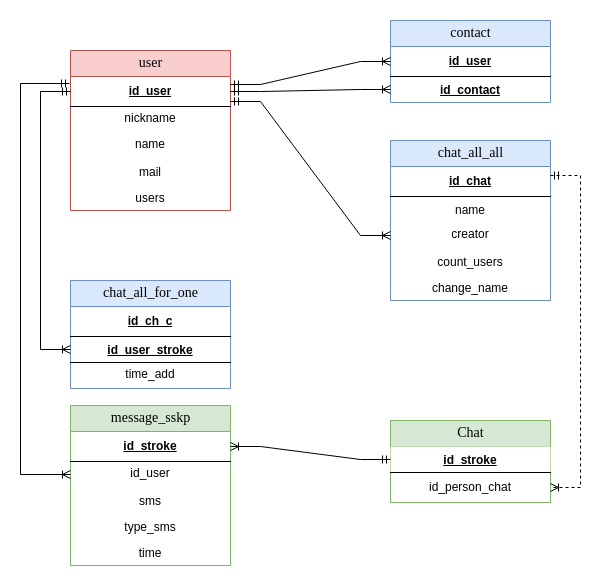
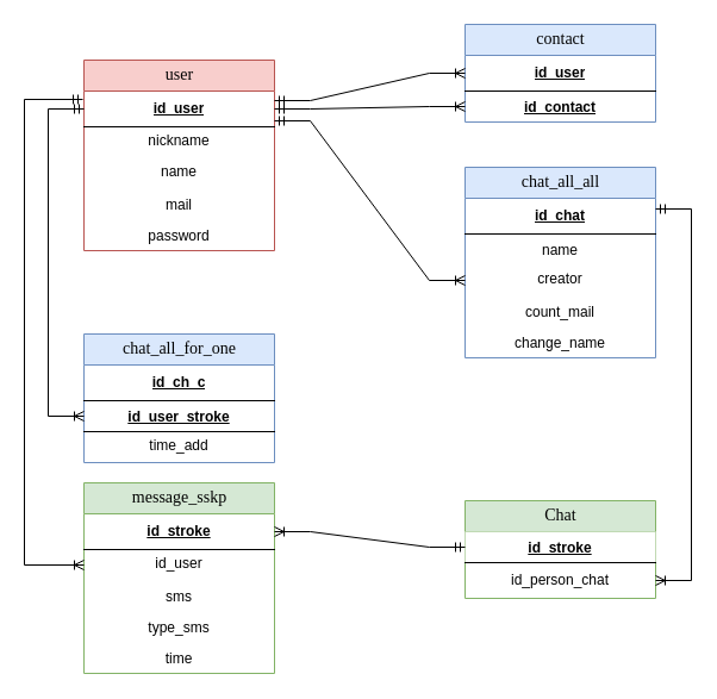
  <mxCell id="0" />
  <mxCell id="1" parent="0" />
  <mxCell id="2" value="chat_all_all" style="swimlane;html=1;fontStyle=0;childLayout=stackLayout;horizontal=1;startSize=26;fillColor=#dae8fc;horizontalStack=0;resizeParent=1;resizeLast=0;collapsible=1;marginBottom=0;swimlaneFillColor=#ffffff;align=center;rounded=0;shadow=0;comic=0;labelBackgroundColor=none;strokeWidth=1;fontFamily=Verdana;fontSize=14;strokeColor=#6c8ebf;" parent="1" vertex="1"><mxGeometry x="390" y="140" width="160" height="160" as="geometry"><mxRectangle x="320" y="140" width="130" height="30" as="alternateBounds" /></mxGeometry></mxCell>
  <mxCell id="3" value="&lt;div&gt;id_chat&lt;/div&gt;" style="shape=partialRectangle;top=0;left=0;right=0;bottom=1;html=1;align=center;verticalAlign=middle;fillColor=none;spacingLeft=4;spacingRight=4;whiteSpace=wrap;overflow=hidden;rotatable=0;points=[[0,0.5],[1,0.5]];portConstraint=eastwest;dropTarget=0;fontStyle=5;" parent="2" vertex="1"><mxGeometry y="26" width="160" height="30" as="geometry" /></mxCell>
  <mxCell id="4" value="name" style="shape=partialRectangle;top=0;left=0;right=0;bottom=0;html=1;align=center;verticalAlign=top;spacingLeft=4;spacingRight=4;whiteSpace=wrap;overflow=hidden;rotatable=0;points=[[0,0.5],[1,0.5]];portConstraint=eastwest;dropTarget=0;perimeterSpacing=0;fillColor=none;strokeColor=default;" parent="2" vertex="1"><mxGeometry y="56" width="160" height="26" as="geometry" /></mxCell>
  <mxCell id="5" value="&lt;div&gt;creator&lt;/div&gt;" style="shape=partialRectangle;top=0;left=0;right=0;bottom=1;html=1;align=center;verticalAlign=top;fillColor=none;spacingLeft=4;spacingRight=4;whiteSpace=wrap;overflow=hidden;rotatable=0;points=[[0,0.5],[1,0.5]];portConstraint=eastwest;dropTarget=0;spacing=0;strokeColor=none;" parent="2" vertex="1"><mxGeometry y="82" width="160" height="26" as="geometry" /></mxCell>
- <mxCell id="6" value="count_users" style="shape=partialRectangle;top=0;left=0;right=0;bottom=1;html=1;align=center;verticalAlign=top;fillColor=none;spacingLeft=4;spacingRight=4;whiteSpace=wrap;overflow=hidden;rotatable=0;points=[[0,0.5],[1,0.5]];portConstraint=eastwest;dropTarget=0;strokeColor=none;" vertex="1" parent="2"><mxGeometry y="108" width="160" height="26" as="geometry" /></mxCell>
+ <mxCell id="6" value="count_mail" style="shape=partialRectangle;top=0;left=0;right=0;bottom=1;html=1;align=center;verticalAlign=top;fillColor=none;spacingLeft=4;spacingRight=4;whiteSpace=wrap;overflow=hidden;rotatable=0;points=[[0,0.5],[1,0.5]];portConstraint=eastwest;dropTarget=0;strokeColor=none;" vertex="1" parent="2"><mxGeometry y="108" width="160" height="26" as="geometry" /></mxCell>
  <mxCell id="7" value="change_name" style="shape=partialRectangle;top=0;left=0;right=0;bottom=1;html=1;align=center;verticalAlign=top;fillColor=none;spacingLeft=4;spacingRight=4;whiteSpace=wrap;overflow=hidden;rotatable=0;points=[[0,0.5],[1,0.5]];portConstraint=eastwest;dropTarget=0;strokeColor=none;" parent="2" vertex="1"><mxGeometry y="134" width="160" height="26" as="geometry" /></mxCell>
  <mxCell id="8" value="contact" style="swimlane;html=1;fontStyle=0;childLayout=stackLayout;horizontal=1;startSize=26;fillColor=#dae8fc;horizontalStack=0;resizeParent=1;resizeLast=0;collapsible=1;marginBottom=0;swimlaneFillColor=#ffffff;align=center;rounded=0;shadow=0;comic=0;labelBackgroundColor=none;strokeWidth=1;fontFamily=Verdana;fontSize=14;strokeColor=#6c8ebf;" parent="1" vertex="1"><mxGeometry x="390" y="20" width="160" height="82" as="geometry"><mxRectangle x="320" y="140" width="130" height="30" as="alternateBounds" /></mxGeometry></mxCell>
  <mxCell id="9" value="&lt;div&gt;id_user&lt;/div&gt;" style="shape=partialRectangle;top=0;left=0;right=0;bottom=1;html=1;align=center;verticalAlign=middle;fillColor=none;spacingLeft=4;spacingRight=4;whiteSpace=wrap;overflow=hidden;rotatable=0;points=[[0,0.5],[1,0.5]];portConstraint=eastwest;dropTarget=0;fontStyle=5;" parent="8" vertex="1"><mxGeometry y="26" width="160" height="30" as="geometry" /></mxCell>
  <mxCell id="10" value="&lt;div&gt;&lt;span&gt;&lt;span&gt;id_contact&lt;/span&gt;&lt;/span&gt;&lt;/div&gt;" style="shape=partialRectangle;top=0;left=0;right=0;bottom=1;html=1;align=center;verticalAlign=top;fillColor=none;spacingLeft=4;spacingRight=4;whiteSpace=wrap;overflow=hidden;rotatable=0;points=[[0,0.5],[1,0.5]];portConstraint=eastwest;dropTarget=0;fontStyle=5;fontColor=default;strokeColor=none;" parent="8" vertex="1"><mxGeometry y="56" width="160" height="26" as="geometry" /></mxCell>
  <mxCell id="11" value="Chat" style="swimlane;html=1;fontStyle=0;childLayout=stackLayout;horizontal=1;startSize=26;fillColor=#d5e8d4;horizontalStack=0;resizeParent=1;resizeLast=0;collapsible=1;marginBottom=0;swimlaneFillColor=#ffffff;align=center;rounded=0;shadow=0;comic=0;labelBackgroundColor=none;strokeWidth=1;fontFamily=Verdana;fontSize=14;strokeColor=#82b366;" parent="1" vertex="1"><mxGeometry x="390" y="420" width="160" height="82" as="geometry"><mxRectangle x="320" y="140" width="130" height="30" as="alternateBounds" /></mxGeometry></mxCell>
  <mxCell id="12" value="&lt;div&gt;id_stroke&lt;/div&gt;" style="shape=partialRectangle;top=0;left=0;right=0;bottom=1;html=1;align=center;verticalAlign=top;spacingLeft=4;spacingRight=4;whiteSpace=wrap;overflow=hidden;rotatable=0;points=[[0,0.5],[1,0.5]];portConstraint=eastwest;dropTarget=0;fontStyle=5;" parent="11" vertex="1"><mxGeometry y="26" width="160" height="26" as="geometry" /></mxCell>
  <mxCell id="13" value="&lt;div&gt;&lt;span style=&quot;font-weight: normal;&quot;&gt;id_person_chat&lt;/span&gt;&lt;/div&gt;" style="shape=partialRectangle;top=0;left=0;right=0;bottom=0;html=1;align=center;verticalAlign=middle;fillColor=none;spacingLeft=4;spacingRight=4;whiteSpace=wrap;overflow=hidden;rotatable=0;points=[[0,0.5],[1,0.5]];portConstraint=eastwest;dropTarget=0;fontStyle=1;" parent="11" vertex="1"><mxGeometry y="52" width="160" height="30" as="geometry" /></mxCell>
  <mxCell id="14" value="message_sskp" style="swimlane;html=1;fontStyle=0;childLayout=stackLayout;horizontal=1;startSize=26;fillColor=#d5e8d4;horizontalStack=0;resizeParent=1;resizeLast=0;collapsible=1;marginBottom=0;swimlaneFillColor=#ffffff;align=center;rounded=0;shadow=0;comic=0;labelBackgroundColor=none;strokeWidth=1;fontFamily=Verdana;fontSize=14;strokeColor=#82b366;" parent="1" vertex="1"><mxGeometry x="70" y="405" width="160" height="160" as="geometry"><mxRectangle x="320" y="140" width="130" height="30" as="alternateBounds" /></mxGeometry></mxCell>
  <mxCell id="15" value="&lt;div&gt;id_stroke&lt;/div&gt;" style="shape=partialRectangle;top=0;left=0;right=0;bottom=1;html=1;align=center;verticalAlign=middle;fillColor=none;spacingLeft=4;spacingRight=4;whiteSpace=wrap;overflow=hidden;rotatable=0;points=[[0,0.5],[1,0.5]];portConstraint=eastwest;dropTarget=0;fontStyle=5;" parent="14" vertex="1"><mxGeometry y="26" width="160" height="30" as="geometry" /></mxCell>
  <mxCell id="16" value="&lt;div&gt;&lt;div&gt;id_user&lt;/div&gt;&lt;/div&gt;" style="shape=partialRectangle;top=0;left=0;right=0;bottom=1;html=1;align=center;verticalAlign=top;fillColor=none;spacingLeft=4;spacingRight=4;whiteSpace=wrap;overflow=hidden;rotatable=0;points=[[0,0.5],[1,0.5]];portConstraint=eastwest;dropTarget=0;spacing=0;strokeColor=none;" parent="14" vertex="1"><mxGeometry y="56" width="160" height="26" as="geometry" /></mxCell>
  <mxCell id="17" value="&lt;div&gt;sms&lt;/div&gt;" style="shape=partialRectangle;top=0;left=0;right=0;bottom=1;html=1;align=center;verticalAlign=top;fillColor=none;spacingLeft=4;spacingRight=4;whiteSpace=wrap;overflow=hidden;rotatable=0;points=[[0,0.5],[1,0.5]];portConstraint=eastwest;dropTarget=0;strokeColor=none;" parent="14" vertex="1"><mxGeometry y="82" width="160" height="26" as="geometry" /></mxCell>
  <mxCell id="18" value="&lt;div&gt;type_sms&lt;/div&gt;" style="shape=partialRectangle;top=0;left=0;right=0;bottom=0;html=1;align=center;verticalAlign=top;spacingLeft=4;spacingRight=4;whiteSpace=wrap;overflow=hidden;rotatable=0;points=[[0,0.5],[1,0.5]];portConstraint=eastwest;dropTarget=0;perimeterSpacing=0;fillColor=none;strokeColor=default;" parent="14" vertex="1"><mxGeometry y="108" width="160" height="26" as="geometry" /></mxCell>
  <mxCell id="19" value="&lt;div&gt;time&lt;/div&gt;" style="shape=partialRectangle;top=0;left=0;right=0;bottom=1;html=1;align=center;verticalAlign=top;spacingLeft=4;spacingRight=4;whiteSpace=wrap;overflow=hidden;rotatable=0;points=[[0,0.5],[1,0.5]];portConstraint=eastwest;dropTarget=0;fillColor=none;strokeColor=none;" parent="14" vertex="1"><mxGeometry y="134" width="160" height="26" as="geometry" /></mxCell>
  <mxCell id="20" value="user" style="swimlane;html=1;fontStyle=0;childLayout=stackLayout;horizontal=1;startSize=26;fillColor=#f8cecc;horizontalStack=0;resizeParent=1;resizeLast=0;collapsible=1;marginBottom=0;swimlaneFillColor=#ffffff;align=center;rounded=0;shadow=0;comic=0;labelBackgroundColor=none;strokeWidth=1;fontFamily=Verdana;fontSize=14;strokeColor=#b85450;" parent="1" vertex="1"><mxGeometry x="70" y="50" width="160" height="160" as="geometry"><mxRectangle x="320" y="140" width="130" height="30" as="alternateBounds" /></mxGeometry></mxCell>
  <mxCell id="21" value="&lt;div&gt;id_user&lt;/div&gt;" style="shape=partialRectangle;top=0;left=0;right=0;bottom=1;html=1;align=center;verticalAlign=middle;fillColor=none;spacingLeft=4;spacingRight=4;whiteSpace=wrap;overflow=hidden;rotatable=0;points=[[0,0.5],[1,0.5]];portConstraint=eastwest;dropTarget=0;fontStyle=5;" parent="20" vertex="1"><mxGeometry y="26" width="160" height="30" as="geometry" /></mxCell>
  <mxCell id="22" value="nickname" style="shape=partialRectangle;top=0;left=0;right=0;bottom=1;html=1;align=center;verticalAlign=top;fillColor=none;spacingLeft=4;spacingRight=4;whiteSpace=wrap;overflow=hidden;rotatable=0;points=[[0,0.5],[1,0.5]];portConstraint=eastwest;dropTarget=0;spacing=0;strokeColor=none;" parent="20" vertex="1"><mxGeometry y="56" width="160" height="26" as="geometry" /></mxCell>
  <mxCell id="23" value="&lt;div&gt;name&lt;/div&gt;" style="shape=partialRectangle;top=0;left=0;right=0;bottom=1;html=1;align=center;verticalAlign=top;fillColor=none;spacingLeft=4;spacingRight=4;whiteSpace=wrap;overflow=hidden;rotatable=0;points=[[0,0.5],[1,0.5]];portConstraint=eastwest;dropTarget=0;spacing=0;strokeColor=none;" parent="20" vertex="1"><mxGeometry y="82" width="160" height="26" as="geometry" /></mxCell>
  <mxCell id="24" value="mail" style="shape=partialRectangle;top=0;left=0;right=0;bottom=1;html=1;align=center;verticalAlign=top;fillColor=none;spacingLeft=4;spacingRight=4;whiteSpace=wrap;overflow=hidden;rotatable=0;points=[[0,0.5],[1,0.5]];portConstraint=eastwest;dropTarget=0;strokeColor=none;" parent="20" vertex="1"><mxGeometry y="108" width="160" height="26" as="geometry" /></mxCell>
- <mxCell id="25" value="users" style="shape=partialRectangle;top=0;left=0;right=0;bottom=0;html=1;align=center;verticalAlign=top;spacingLeft=4;spacingRight=4;whiteSpace=wrap;overflow=hidden;rotatable=0;points=[[0,0.5],[1,0.5]];portConstraint=eastwest;dropTarget=0;perimeterSpacing=0;fillColor=none;strokeColor=default;" parent="20" vertex="1"><mxGeometry y="134" width="160" height="26" as="geometry" /></mxCell>
+ <mxCell id="25" value="password" style="shape=partialRectangle;top=0;left=0;right=0;bottom=0;html=1;align=center;verticalAlign=top;spacingLeft=4;spacingRight=4;whiteSpace=wrap;overflow=hidden;rotatable=0;points=[[0,0.5],[1,0.5]];portConstraint=eastwest;dropTarget=0;perimeterSpacing=0;fillColor=none;strokeColor=default;" parent="20" vertex="1"><mxGeometry y="134" width="160" height="26" as="geometry" /></mxCell>
  <mxCell id="26" value="" style="edgeStyle=entityRelationEdgeStyle;fontSize=12;html=1;endArrow=ERoneToMany;startArrow=ERmandOne;rounded=0;entryX=0;entryY=0.5;entryDx=0;entryDy=0;" parent="1" target="5" edge="1"><mxGeometry width="100" height="100" relative="1" as="geometry"><mxPoint x="230" y="101" as="sourcePoint" /><mxPoint x="570" y="160" as="targetPoint" /></mxGeometry></mxCell>
  <mxCell id="27" value="chat_all_for_one" style="swimlane;html=1;fontStyle=0;childLayout=stackLayout;horizontal=1;startSize=26;fillColor=#dae8fc;horizontalStack=0;resizeParent=1;resizeLast=0;collapsible=1;marginBottom=0;swimlaneFillColor=#ffffff;align=center;rounded=0;shadow=0;comic=0;labelBackgroundColor=none;strokeWidth=1;fontFamily=Verdana;fontSize=14;strokeColor=#6c8ebf;" parent="1" vertex="1"><mxGeometry x="70" y="280" width="160" height="108" as="geometry"><mxRectangle x="320" y="140" width="130" height="30" as="alternateBounds" /></mxGeometry></mxCell>
  <mxCell id="28" value="&lt;div&gt;id_ch_c&lt;/div&gt;" style="shape=partialRectangle;top=0;left=0;right=0;bottom=1;html=1;align=center;verticalAlign=middle;fillColor=none;spacingLeft=4;spacingRight=4;whiteSpace=wrap;overflow=hidden;rotatable=0;points=[[0,0.5],[1,0.5]];portConstraint=eastwest;dropTarget=0;fontStyle=5;" parent="27" vertex="1"><mxGeometry y="26" width="160" height="30" as="geometry" /></mxCell>
  <mxCell id="29" value="&lt;div&gt;&lt;span&gt;&lt;span&gt;id_user_stroke&lt;/span&gt;&lt;/span&gt;&lt;/div&gt;" style="shape=partialRectangle;top=0;left=0;right=0;bottom=1;html=1;align=center;verticalAlign=top;fillColor=none;spacingLeft=4;spacingRight=4;whiteSpace=wrap;overflow=hidden;rotatable=0;points=[[0,0.5],[1,0.5]];portConstraint=eastwest;dropTarget=0;fontStyle=5;fontColor=default;strokeColor=default;" parent="27" vertex="1"><mxGeometry y="56" width="160" height="26" as="geometry" /></mxCell>
  <mxCell id="30" value="&lt;div&gt;&lt;div&gt;time_add&lt;/div&gt;&lt;/div&gt;" style="shape=partialRectangle;top=0;left=0;right=0;bottom=1;html=1;align=center;verticalAlign=top;fillColor=none;spacingLeft=4;spacingRight=4;whiteSpace=wrap;overflow=hidden;rotatable=0;points=[[0,0.5],[1,0.5]];portConstraint=eastwest;dropTarget=0;spacing=0;strokeColor=none;" parent="27" vertex="1"><mxGeometry y="82" width="160" height="26" as="geometry" /></mxCell>
  <mxCell id="31" value="" style="edgeStyle=entityRelationEdgeStyle;fontSize=12;html=1;endArrow=ERoneToMany;startArrow=ERmandOne;rounded=0;entryX=0;entryY=0.5;entryDx=0;entryDy=0;exitX=1;exitY=0.267;exitDx=0;exitDy=0;exitPerimeter=0;" parent="1" source="21" target="9" edge="1"><mxGeometry width="100" height="100" relative="1" as="geometry"><mxPoint x="230" y="80" as="sourcePoint" /><mxPoint x="430" y="236" as="targetPoint" /></mxGeometry></mxCell>
  <mxCell id="32" value="" style="edgeStyle=entityRelationEdgeStyle;fontSize=12;html=1;endArrow=ERoneToMany;startArrow=ERmandOne;rounded=0;entryX=0;entryY=0.5;entryDx=0;entryDy=0;exitX=1;exitY=0.5;exitDx=0;exitDy=0;" parent="1" source="21" target="10" edge="1"><mxGeometry width="100" height="100" relative="1" as="geometry"><mxPoint x="233" y="93" as="sourcePoint" /><mxPoint x="450" y="101" as="targetPoint" /></mxGeometry></mxCell>
  <mxCell id="33" value="" style="edgeStyle=elbowEdgeStyle;fontSize=12;html=1;endArrow=ERoneToMany;startArrow=ERmandOne;rounded=0;entryX=0;entryY=0.5;entryDx=0;entryDy=0;exitX=0;exitY=0.5;exitDx=0;exitDy=0;" parent="1" source="21" target="29" edge="1"><mxGeometry width="100" height="100" relative="1" as="geometry"><mxPoint x="-80" y="298" as="sourcePoint" /><mxPoint x="80" y="220" as="targetPoint" /><Array as="points"><mxPoint x="40" y="210" /></Array></mxGeometry></mxCell>
  <mxCell id="34" value="" style="edgeStyle=entityRelationEdgeStyle;fontSize=12;html=1;endArrow=ERoneToMany;startArrow=ERmandOne;rounded=0;exitX=0;exitY=0.5;exitDx=0;exitDy=0;entryX=1;entryY=0.5;entryDx=0;entryDy=0;" parent="1" source="12" target="15" edge="1"><mxGeometry width="100" height="100" relative="1" as="geometry"><mxPoint x="270" y="420" as="sourcePoint" /><mxPoint x="400" y="441" as="targetPoint" /></mxGeometry></mxCell>
- <mxCell id="35" value="" style="edgeStyle=elbowEdgeStyle;fontSize=12;html=1;endArrow=ERoneToMany;startArrow=ERmandOne;rounded=0;exitX=1;exitY=0.3;exitDx=0;exitDy=0;entryX=1;entryY=0.5;entryDx=0;entryDy=0;exitPerimeter=0;dashed=1;" parent="1" source="3" target="13" edge="1"><mxGeometry width="100" height="100" relative="1" as="geometry"><mxPoint x="760" y="398" as="sourcePoint" /><mxPoint x="670" y="326" as="targetPoint" /><Array as="points"><mxPoint x="580" y="340" /></Array></mxGeometry></mxCell>
+ <mxCell id="35" value="" style="edgeStyle=elbowEdgeStyle;fontSize=12;html=1;endArrow=ERoneToMany;startArrow=ERmandOne;rounded=0;exitX=1;exitY=0.3;exitDx=0;exitDy=0;entryX=1;entryY=0.5;entryDx=0;entryDy=0;exitPerimeter=0;" parent="1" source="3" target="13" edge="1"><mxGeometry width="100" height="100" relative="1" as="geometry"><mxPoint x="760" y="398" as="sourcePoint" /><mxPoint x="670" y="326" as="targetPoint" /><Array as="points"><mxPoint x="580" y="340" /></Array></mxGeometry></mxCell>
  <mxCell id="36" value="" style="edgeStyle=elbowEdgeStyle;fontSize=12;html=1;endArrow=ERoneToMany;startArrow=ERmandOne;rounded=0;entryX=0;entryY=0.5;entryDx=0;entryDy=0;exitX=-0.006;exitY=0.233;exitDx=0;exitDy=0;exitPerimeter=0;" parent="1" source="21" target="16" edge="1"><mxGeometry width="100" height="100" relative="1" as="geometry"><mxPoint x="40" y="90" as="sourcePoint" /><mxPoint x="50" y="338" as="targetPoint" /><Array as="points"><mxPoint x="20" y="209" /></Array></mxGeometry></mxCell>
